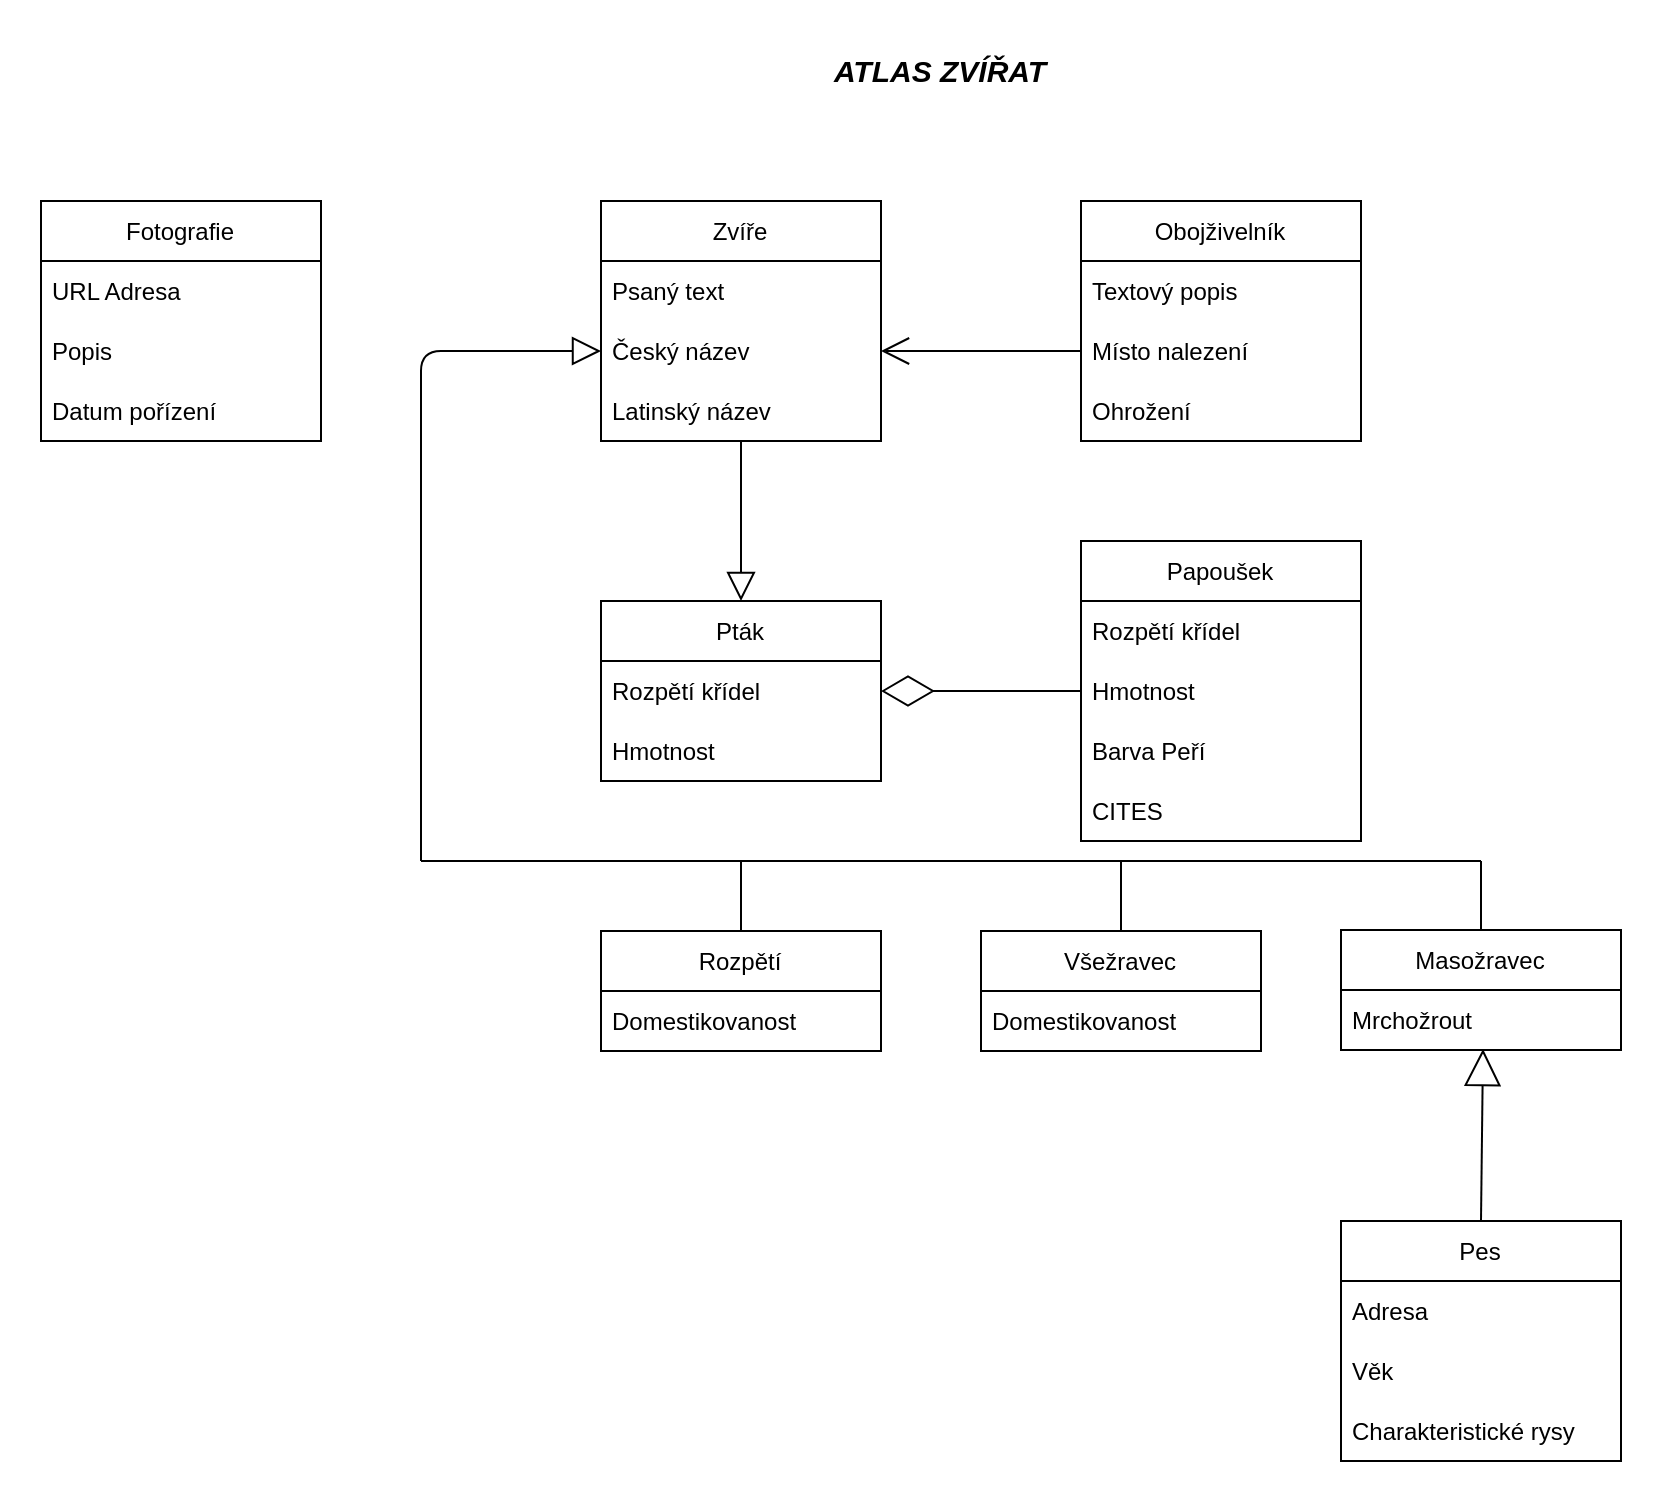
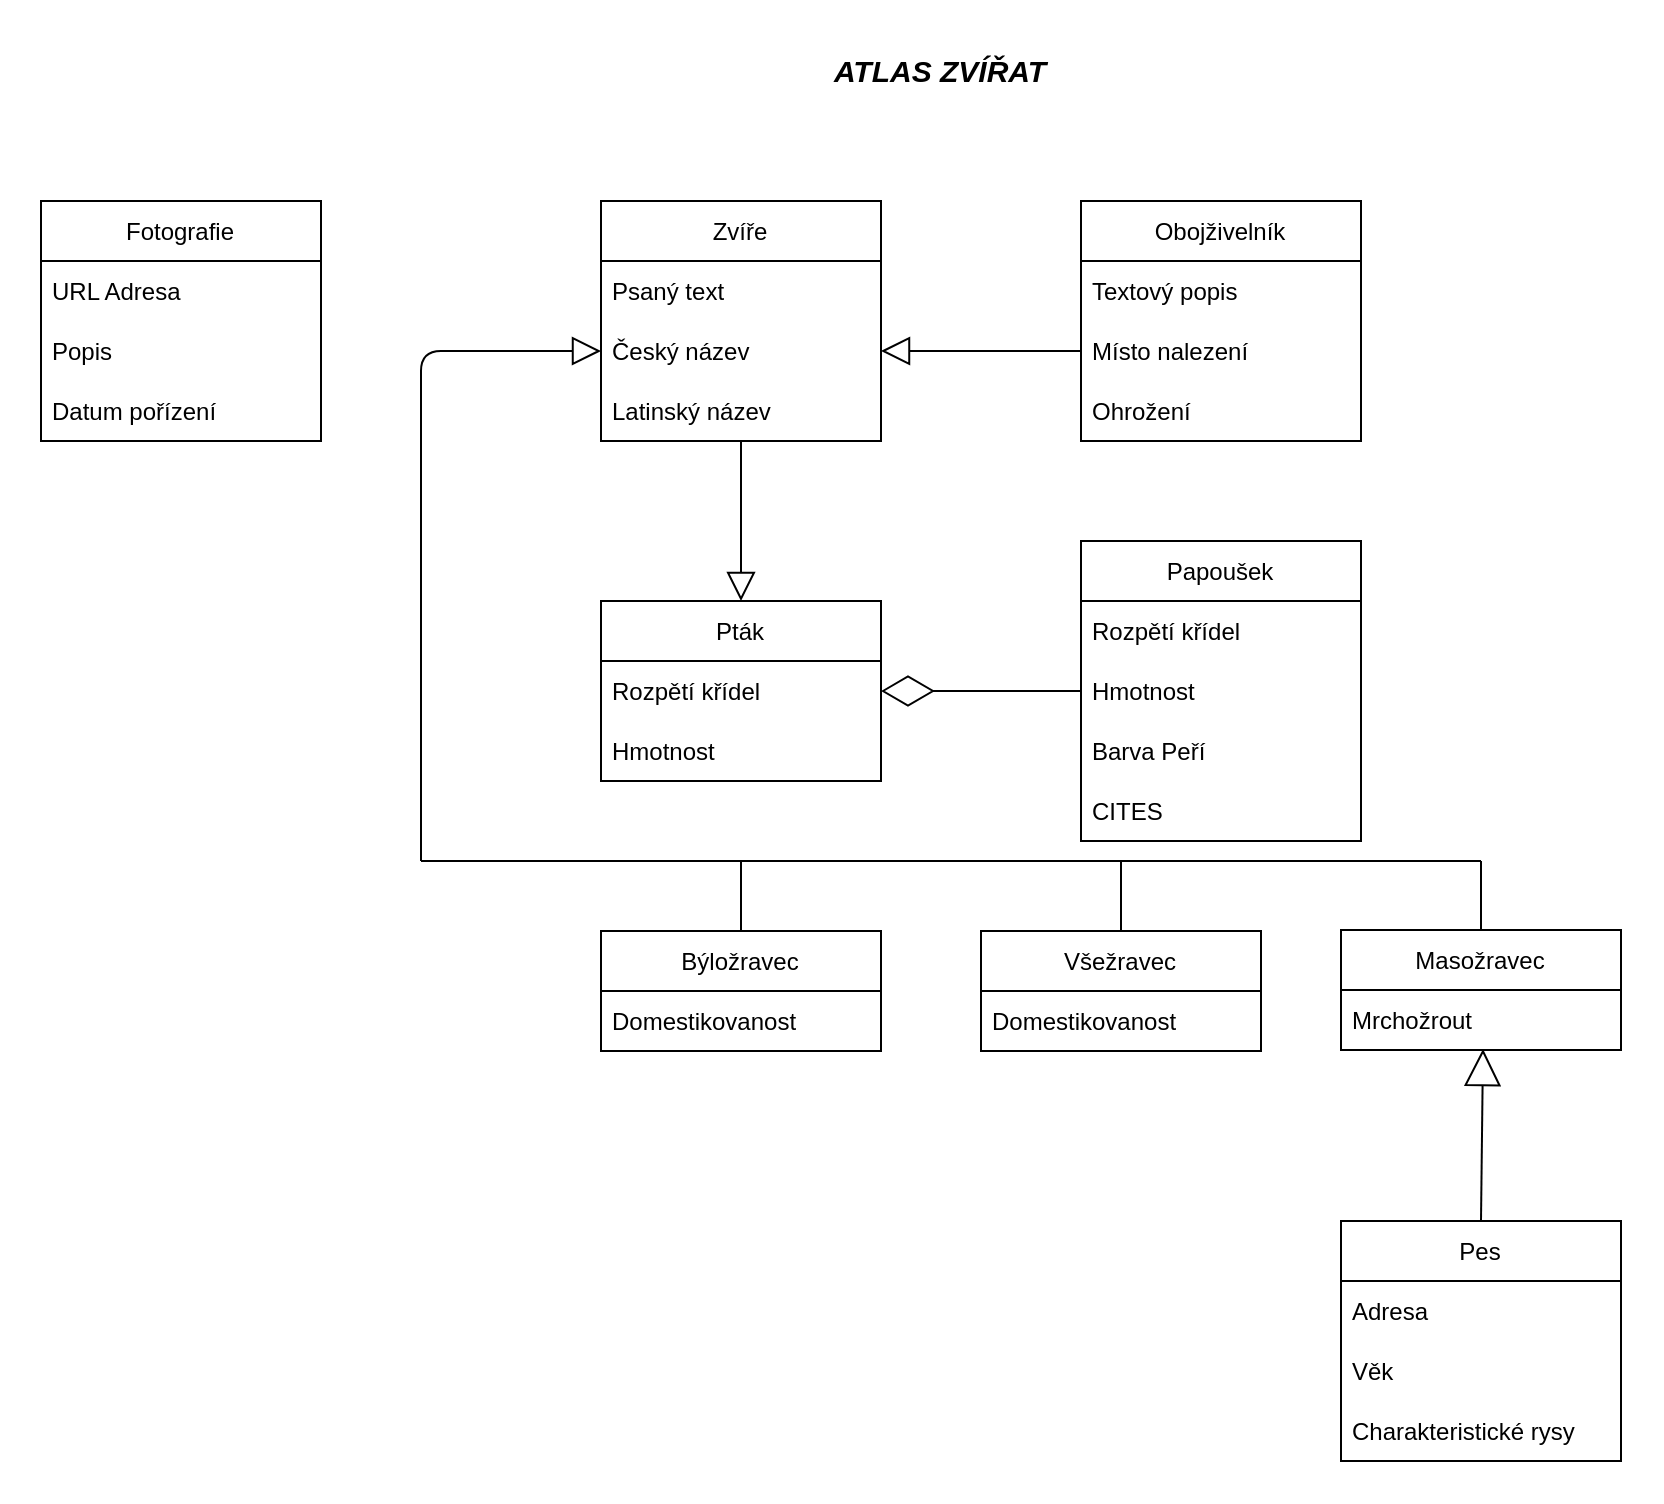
  <mxCell id="0" />
  <mxCell id="1" parent="0" />
  <mxCell id="2" value="Fotografie" style="swimlane;fontStyle=0;childLayout=stackLayout;horizontal=1;startSize=30;horizontalStack=0;resizeParent=1;resizeParentMax=0;resizeLast=0;collapsible=1;marginBottom=0;" vertex="1" parent="1"><mxGeometry x="20" y="100" width="140" height="120" as="geometry" /></mxCell>
  <mxCell id="3" value="URL Adresa" style="text;strokeColor=none;fillColor=none;align=left;verticalAlign=middle;spacingLeft=4;spacingRight=4;overflow=hidden;points=[[0,0.5],[1,0.5]];portConstraint=eastwest;rotatable=0;" vertex="1" parent="2"><mxGeometry y="30" width="140" height="30" as="geometry" /></mxCell>
  <mxCell id="4" value="Popis" style="text;strokeColor=none;fillColor=none;align=left;verticalAlign=middle;spacingLeft=4;spacingRight=4;overflow=hidden;points=[[0,0.5],[1,0.5]];portConstraint=eastwest;rotatable=0;" vertex="1" parent="2"><mxGeometry y="60" width="140" height="30" as="geometry" /></mxCell>
  <mxCell id="5" value="Datum pořízení" style="text;strokeColor=none;fillColor=none;align=left;verticalAlign=middle;spacingLeft=4;spacingRight=4;overflow=hidden;points=[[0,0.5],[1,0.5]];portConstraint=eastwest;rotatable=0;" vertex="1" parent="2"><mxGeometry y="90" width="140" height="30" as="geometry" /></mxCell>
  <mxCell id="6" value="Obojživelník" style="swimlane;fontStyle=0;childLayout=stackLayout;horizontal=1;startSize=30;horizontalStack=0;resizeParent=1;resizeParentMax=0;resizeLast=0;collapsible=1;marginBottom=0;" vertex="1" parent="1"><mxGeometry x="540" y="100" width="140" height="120" as="geometry" /></mxCell>
  <mxCell id="7" value="Textový popis" style="text;strokeColor=none;fillColor=none;align=left;verticalAlign=middle;spacingLeft=4;spacingRight=4;overflow=hidden;points=[[0,0.5],[1,0.5]];portConstraint=eastwest;rotatable=0;" vertex="1" parent="6"><mxGeometry y="30" width="140" height="30" as="geometry" /></mxCell>
  <mxCell id="8" value="Místo nalezení" style="text;strokeColor=none;fillColor=none;align=left;verticalAlign=middle;spacingLeft=4;spacingRight=4;overflow=hidden;points=[[0,0.5],[1,0.5]];portConstraint=eastwest;rotatable=0;" vertex="1" parent="6"><mxGeometry y="60" width="140" height="30" as="geometry" /></mxCell>
  <mxCell id="9" value="Ohrožení" style="text;strokeColor=none;fillColor=none;align=left;verticalAlign=middle;spacingLeft=4;spacingRight=4;overflow=hidden;points=[[0,0.5],[1,0.5]];portConstraint=eastwest;rotatable=0;" vertex="1" parent="6"><mxGeometry y="90" width="140" height="30" as="geometry" /></mxCell>
  <mxCell id="10" value="Pták" style="swimlane;fontStyle=0;childLayout=stackLayout;horizontal=1;startSize=30;horizontalStack=0;resizeParent=1;resizeParentMax=0;resizeLast=0;collapsible=1;marginBottom=0;" vertex="1" parent="1"><mxGeometry x="300" y="300" width="140" height="90" as="geometry" /></mxCell>
  <mxCell id="11" value="Rozpětí křídel" style="text;strokeColor=none;fillColor=none;align=left;verticalAlign=middle;spacingLeft=4;spacingRight=4;overflow=hidden;points=[[0,0.5],[1,0.5]];portConstraint=eastwest;rotatable=0;" vertex="1" parent="10"><mxGeometry y="30" width="140" height="30" as="geometry" /></mxCell>
  <mxCell id="12" value="Hmotnost" style="text;strokeColor=none;fillColor=none;align=left;verticalAlign=middle;spacingLeft=4;spacingRight=4;overflow=hidden;points=[[0,0.5],[1,0.5]];portConstraint=eastwest;rotatable=0;" vertex="1" parent="10"><mxGeometry y="60" width="140" height="30" as="geometry" /></mxCell>
  <mxCell id="13" value="Papoušek" style="swimlane;fontStyle=0;childLayout=stackLayout;horizontal=1;startSize=30;horizontalStack=0;resizeParent=1;resizeParentMax=0;resizeLast=0;collapsible=1;marginBottom=0;" vertex="1" parent="1"><mxGeometry x="540" y="270" width="140" height="150" as="geometry" /></mxCell>
  <mxCell id="14" value="Rozpětí křídel" style="text;strokeColor=none;fillColor=none;align=left;verticalAlign=middle;spacingLeft=4;spacingRight=4;overflow=hidden;points=[[0,0.5],[1,0.5]];portConstraint=eastwest;rotatable=0;" vertex="1" parent="13"><mxGeometry y="30" width="140" height="30" as="geometry" /></mxCell>
  <mxCell id="15" value="Hmotnost" style="text;strokeColor=none;fillColor=none;align=left;verticalAlign=middle;spacingLeft=4;spacingRight=4;overflow=hidden;points=[[0,0.5],[1,0.5]];portConstraint=eastwest;rotatable=0;" vertex="1" parent="13"><mxGeometry y="60" width="140" height="30" as="geometry" /></mxCell>
  <mxCell id="16" value="Barva Peří" style="text;strokeColor=none;fillColor=none;align=left;verticalAlign=middle;spacingLeft=4;spacingRight=4;overflow=hidden;points=[[0,0.5],[1,0.5]];portConstraint=eastwest;rotatable=0;" vertex="1" parent="13"><mxGeometry y="90" width="140" height="30" as="geometry" /></mxCell>
  <mxCell id="17" value="CITES" style="text;strokeColor=none;fillColor=none;align=left;verticalAlign=middle;spacingLeft=4;spacingRight=4;overflow=hidden;points=[[0,0.5],[1,0.5]];portConstraint=eastwest;rotatable=0;" vertex="1" parent="13"><mxGeometry y="120" width="140" height="30" as="geometry" /></mxCell>
- <mxCell id="18" value="Rozpětí" style="swimlane;fontStyle=0;childLayout=stackLayout;horizontal=1;startSize=30;horizontalStack=0;resizeParent=1;resizeParentMax=0;resizeLast=0;collapsible=1;marginBottom=0;" vertex="1" parent="1"><mxGeometry x="300" y="465" width="140" height="60" as="geometry" /></mxCell>
+ <mxCell id="18" value="Býložravec" style="swimlane;fontStyle=0;childLayout=stackLayout;horizontal=1;startSize=30;horizontalStack=0;resizeParent=1;resizeParentMax=0;resizeLast=0;collapsible=1;marginBottom=0;" vertex="1" parent="1"><mxGeometry x="300" y="465" width="140" height="60" as="geometry" /></mxCell>
  <mxCell id="19" value="Domestikovanost" style="text;strokeColor=none;fillColor=none;align=left;verticalAlign=middle;spacingLeft=4;spacingRight=4;overflow=hidden;points=[[0,0.5],[1,0.5]];portConstraint=eastwest;rotatable=0;" vertex="1" parent="18"><mxGeometry y="30" width="140" height="30" as="geometry" /></mxCell>
  <mxCell id="20" value="Masožravec" style="swimlane;fontStyle=0;childLayout=stackLayout;horizontal=1;startSize=30;horizontalStack=0;resizeParent=1;resizeParentMax=0;resizeLast=0;collapsible=1;marginBottom=0;" vertex="1" parent="1"><mxGeometry x="670" y="464.5" width="140" height="60" as="geometry" /></mxCell>
  <mxCell id="21" value="Mrchožrout" style="text;strokeColor=none;fillColor=none;align=left;verticalAlign=middle;spacingLeft=4;spacingRight=4;overflow=hidden;points=[[0,0.5],[1,0.5]];portConstraint=eastwest;rotatable=0;" vertex="1" parent="20"><mxGeometry y="30" width="140" height="30" as="geometry" /></mxCell>
  <mxCell id="22" value="Pes" style="swimlane;fontStyle=0;childLayout=stackLayout;horizontal=1;startSize=30;horizontalStack=0;resizeParent=1;resizeParentMax=0;resizeLast=0;collapsible=1;marginBottom=0;" vertex="1" parent="1"><mxGeometry x="670" y="610" width="140" height="120" as="geometry" /></mxCell>
  <mxCell id="23" value="Adresa" style="text;strokeColor=none;fillColor=none;align=left;verticalAlign=middle;spacingLeft=4;spacingRight=4;overflow=hidden;points=[[0,0.5],[1,0.5]];portConstraint=eastwest;rotatable=0;" vertex="1" parent="22"><mxGeometry y="30" width="140" height="30" as="geometry" /></mxCell>
  <mxCell id="24" value="Věk" style="text;strokeColor=none;fillColor=none;align=left;verticalAlign=middle;spacingLeft=4;spacingRight=4;overflow=hidden;points=[[0,0.5],[1,0.5]];portConstraint=eastwest;rotatable=0;" vertex="1" parent="22"><mxGeometry y="60" width="140" height="30" as="geometry" /></mxCell>
  <mxCell id="25" value="Charakteristické rysy" style="text;strokeColor=none;fillColor=none;align=left;verticalAlign=middle;spacingLeft=4;spacingRight=4;overflow=hidden;points=[[0,0.5],[1,0.5]];portConstraint=eastwest;rotatable=0;" vertex="1" parent="22"><mxGeometry y="90" width="140" height="30" as="geometry" /></mxCell>
  <mxCell id="26" value="Všežravec" style="swimlane;fontStyle=0;childLayout=stackLayout;horizontal=1;startSize=30;horizontalStack=0;resizeParent=1;resizeParentMax=0;resizeLast=0;collapsible=1;marginBottom=0;" vertex="1" parent="1"><mxGeometry x="490" y="465" width="140" height="60" as="geometry" /></mxCell>
  <mxCell id="27" value="Domestikovanost" style="text;strokeColor=none;fillColor=none;align=left;verticalAlign=middle;spacingLeft=4;spacingRight=4;overflow=hidden;points=[[0,0.5],[1,0.5]];portConstraint=eastwest;rotatable=0;" vertex="1" parent="26"><mxGeometry y="30" width="140" height="30" as="geometry" /></mxCell>
  <mxCell id="28" value="&lt;b&gt;&lt;i&gt;&lt;font style=&quot;font-size: 15px&quot;&gt;ATLAS ZVÍŘAT&lt;/font&gt;&lt;/i&gt;&lt;/b&gt;" style="text;html=1;strokeColor=none;fillColor=none;align=center;verticalAlign=middle;whiteSpace=wrap;rounded=0;" vertex="1" parent="1"><mxGeometry x="225" y="20" width="490" height="30" as="geometry" /></mxCell>
  <mxCell id="29" value="" style="endArrow=diamondThin;endFill=0;endSize=24;html=1;entryX=1;entryY=0.5;entryDx=0;entryDy=0;exitX=0;exitY=0.5;exitDx=0;exitDy=0;" edge="1" parent="1" source="15" target="11"><mxGeometry width="160" relative="1" as="geometry"><mxPoint x="370" y="430" as="sourcePoint" /><mxPoint x="530" y="430" as="targetPoint" /></mxGeometry></mxCell>
  <mxCell id="30" value="" style="endArrow=none;html=1;" edge="1" parent="1"><mxGeometry width="50" height="50" relative="1" as="geometry"><mxPoint x="740" y="430" as="sourcePoint" /><mxPoint x="210" y="430" as="targetPoint" /></mxGeometry></mxCell>
  <mxCell id="31" value="" style="endArrow=block;endFill=0;endSize=12;html=1;entryX=0;entryY=0.5;entryDx=0;entryDy=0;" edge="1" parent="1" target="38"><mxGeometry width="160" relative="1" as="geometry"><mxPoint x="210" y="430" as="sourcePoint" /><mxPoint x="131" y="200" as="targetPoint" /><Array as="points"><mxPoint x="210" y="175" /></Array></mxGeometry></mxCell>
- <mxCell id="32" value="" style="endArrow=open;endFill=0;endSize=12;html=1;entryX=1;entryY=0.5;entryDx=0;entryDy=0;exitX=0;exitY=0.5;exitDx=0;exitDy=0;" edge="1" parent="1" source="8" target="38"><mxGeometry width="160" relative="1" as="geometry"><mxPoint x="480" y="130" as="sourcePoint" /><mxPoint x="750" y="474.5" as="targetPoint" /></mxGeometry></mxCell>
+ <mxCell id="32" value="" style="endArrow=block;endFill=0;endSize=12;html=1;entryX=1;entryY=0.5;entryDx=0;entryDy=0;exitX=0;exitY=0.5;exitDx=0;exitDy=0;" edge="1" parent="1" source="8" target="38"><mxGeometry width="160" relative="1" as="geometry"><mxPoint x="480" y="130" as="sourcePoint" /><mxPoint x="750" y="474.5" as="targetPoint" /></mxGeometry></mxCell>
  <mxCell id="33" value="" style="endArrow=block;endFill=0;endSize=12;html=1;entryX=0.5;entryY=0;entryDx=0;entryDy=0;" edge="1" parent="1" target="10"><mxGeometry width="160" relative="1" as="geometry"><mxPoint x="370" y="220" as="sourcePoint" /><mxPoint x="550" y="185" as="targetPoint" /></mxGeometry></mxCell>
  <mxCell id="34" value="" style="endArrow=block;endSize=16;endFill=0;html=1;exitX=0.5;exitY=0;exitDx=0;exitDy=0;" edge="1" parent="1" source="22"><mxGeometry width="160" relative="1" as="geometry"><mxPoint x="700" y="590" as="sourcePoint" /><mxPoint x="741" y="524" as="targetPoint" /></mxGeometry></mxCell>
  <mxCell id="35" value="" style="endArrow=none;html=1;exitX=0.5;exitY=0;exitDx=0;exitDy=0;" edge="1" parent="1" source="18"><mxGeometry width="50" height="50" relative="1" as="geometry"><mxPoint x="130" y="510" as="sourcePoint" /><mxPoint x="370" y="430" as="targetPoint" /></mxGeometry></mxCell>
  <mxCell id="36" value="Zvíře" style="swimlane;fontStyle=0;childLayout=stackLayout;horizontal=1;startSize=30;horizontalStack=0;resizeParent=1;resizeParentMax=0;resizeLast=0;collapsible=1;marginBottom=0;" vertex="1" parent="1"><mxGeometry x="300" y="100" width="140" height="120" as="geometry" /></mxCell>
  <mxCell id="37" value="Psaný text" style="text;strokeColor=none;fillColor=none;align=left;verticalAlign=middle;spacingLeft=4;spacingRight=4;overflow=hidden;points=[[0,0.5],[1,0.5]];portConstraint=eastwest;rotatable=0;" vertex="1" parent="36"><mxGeometry y="30" width="140" height="30" as="geometry" /></mxCell>
  <mxCell id="38" value="Český název" style="text;strokeColor=none;fillColor=none;align=left;verticalAlign=middle;spacingLeft=4;spacingRight=4;overflow=hidden;points=[[0,0.5],[1,0.5]];portConstraint=eastwest;rotatable=0;" vertex="1" parent="36"><mxGeometry y="60" width="140" height="30" as="geometry" /></mxCell>
  <mxCell id="39" value="Latinský název" style="text;strokeColor=none;fillColor=none;align=left;verticalAlign=middle;spacingLeft=4;spacingRight=4;overflow=hidden;points=[[0,0.5],[1,0.5]];portConstraint=eastwest;rotatable=0;" vertex="1" parent="36"><mxGeometry y="90" width="140" height="30" as="geometry" /></mxCell>
  <mxCell id="40" value="" style="endArrow=none;html=1;entryX=0.5;entryY=0;entryDx=0;entryDy=0;" edge="1" parent="1" target="26"><mxGeometry width="50" height="50" relative="1" as="geometry"><mxPoint x="560" y="430" as="sourcePoint" /><mxPoint y="590" as="targetPoint" x="170" /></mxGeometry></mxCell>
  <mxCell id="41" value="" style="endArrow=none;html=1;entryX=0.5;entryY=0;entryDx=0;entryDy=0;" edge="1" parent="1" target="20"><mxGeometry width="50" height="50" relative="1" as="geometry"><mxPoint x="740" y="430" as="sourcePoint" /><mxPoint x="420" y="680" as="targetPoint" /></mxGeometry></mxCell>
